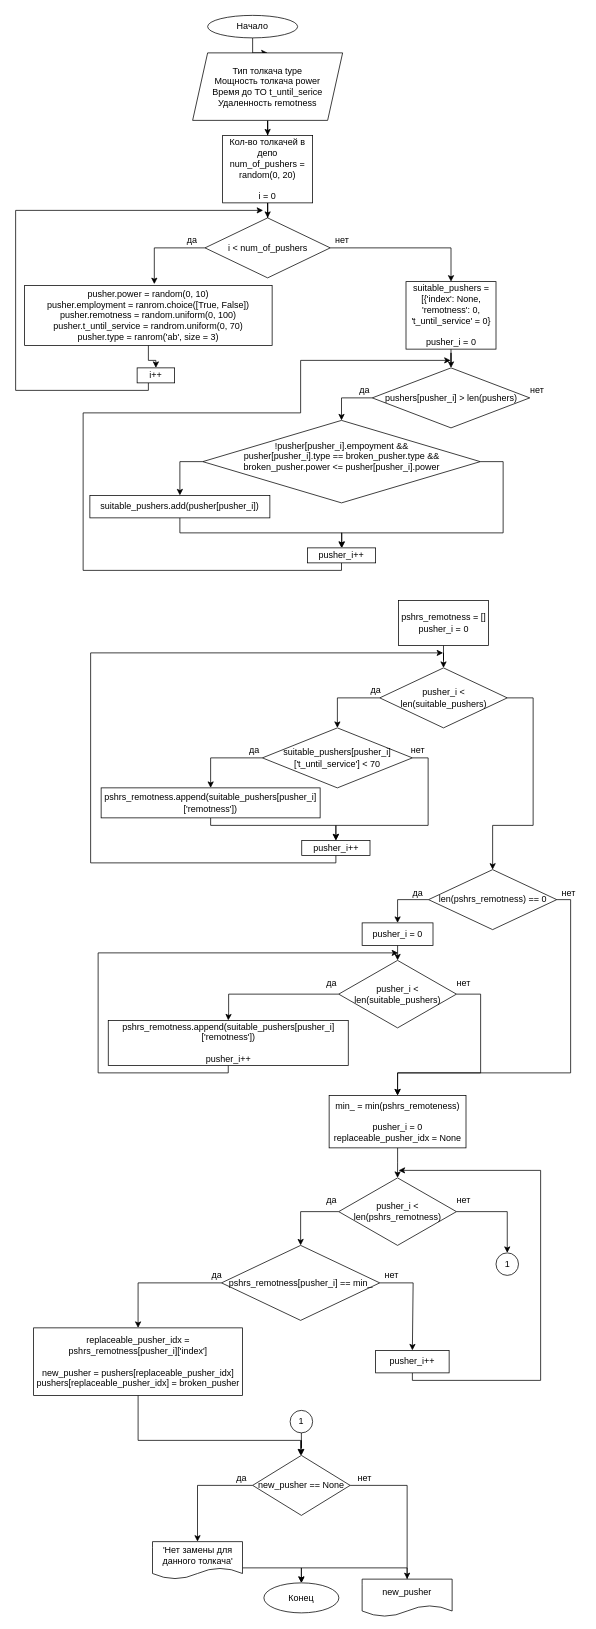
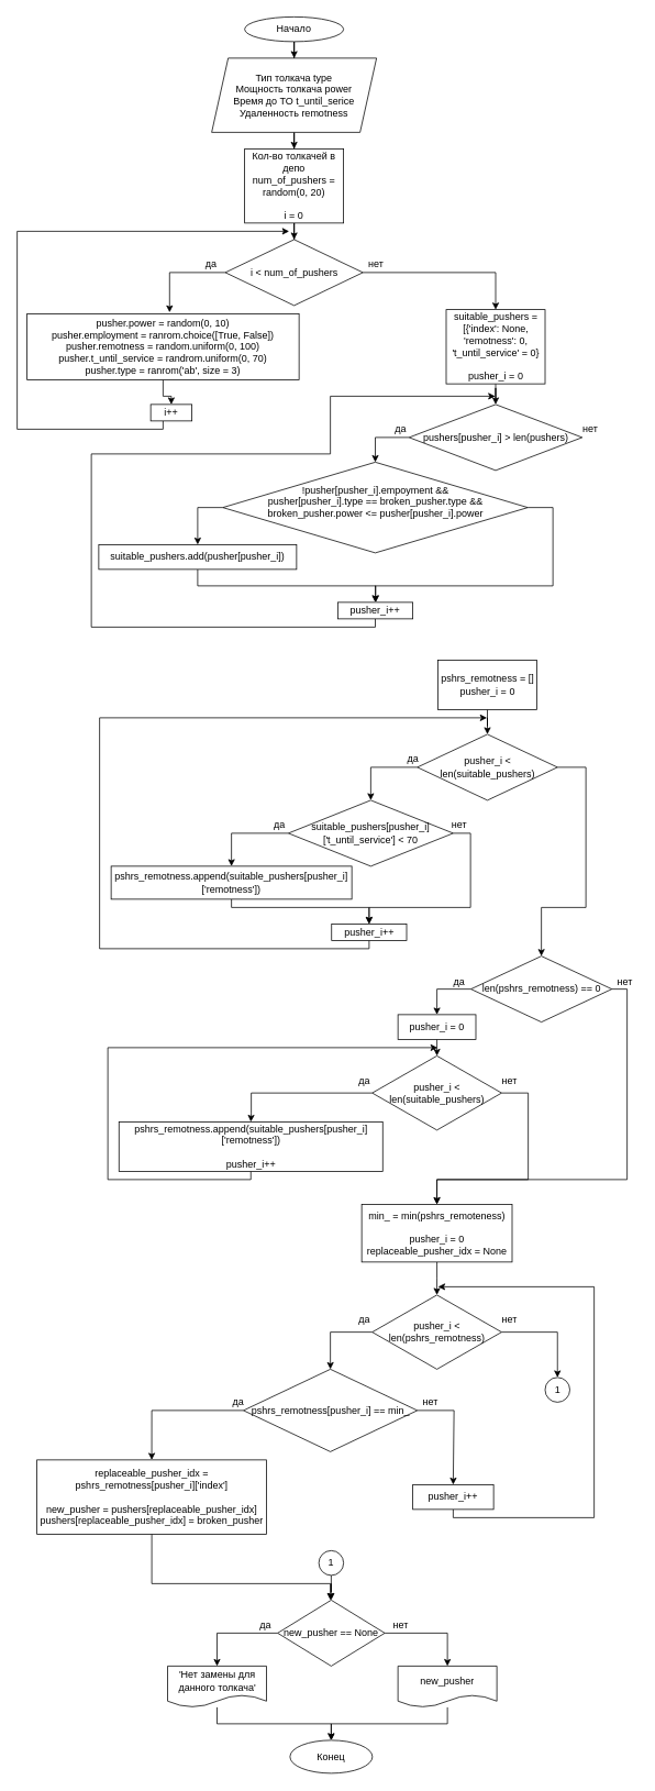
  <mxCell id="0" />
  <mxCell id="1" parent="0" />
  <mxCell id="2" style="edgeStyle=orthogonalEdgeStyle;rounded=0;orthogonalLoop=1;jettySize=auto;html=1;entryX=0.5;entryY=0;entryDx=0;entryDy=0;" edge="1" parent="1" source="3" target="5"><mxGeometry relative="1" as="geometry" /></mxCell>
- <mxCell id="3" value="Начало" style="ellipse;whiteSpace=wrap;html=1;" vertex="1" parent="1"><mxGeometry x="276" y="20" width="120" height="30" as="geometry" /></mxCell>
+ <mxCell id="3" value="Начало" style="ellipse;whiteSpace=wrap;html=1;" vertex="1" parent="1"><mxGeometry x="296" y="20" width="120" height="30" as="geometry" /></mxCell>
  <mxCell id="4" style="edgeStyle=orthogonalEdgeStyle;rounded=0;orthogonalLoop=1;jettySize=auto;html=1;entryX=0.5;entryY=0;entryDx=0;entryDy=0;" edge="1" parent="1" source="5" target="7"><mxGeometry relative="1" as="geometry" /></mxCell>
  <mxCell id="5" value="Тип толкача type&lt;br&gt;Мощность толкача power&lt;br&gt;Время до ТО t_until_serice&lt;br&gt;Удаленность remotness" style="shape=parallelogram;perimeter=parallelogramPerimeter;whiteSpace=wrap;html=1;fixedSize=1;" vertex="1" parent="1"><mxGeometry x="256" y="70" width="200" height="90" as="geometry" /></mxCell>
  <mxCell id="6" style="edgeStyle=orthogonalEdgeStyle;rounded=0;orthogonalLoop=1;jettySize=auto;html=1;" edge="1" parent="1" source="7" target="10"><mxGeometry relative="1" as="geometry" /></mxCell>
  <mxCell id="7" value="Кол-во толкачей в депо num_of_pushers = random(0, 20)&lt;br&gt;&lt;br&gt;i = 0" style="rounded=0;whiteSpace=wrap;html=1;" vertex="1" parent="1"><mxGeometry x="296" y="180" width="120" height="90" as="geometry" /></mxCell>
  <mxCell id="8" style="edgeStyle=orthogonalEdgeStyle;rounded=0;orthogonalLoop=1;jettySize=auto;html=1;entryX=0.524;entryY=-0.021;entryDx=0;entryDy=0;entryPerimeter=0;" edge="1" parent="1" source="10" target="12"><mxGeometry relative="1" as="geometry"><Array as="points"><mxPoint x="205" y="330" /></Array></mxGeometry></mxCell>
  <mxCell id="9" style="edgeStyle=orthogonalEdgeStyle;rounded=0;orthogonalLoop=1;jettySize=auto;html=1;entryX=0.5;entryY=0;entryDx=0;entryDy=0;" edge="1" parent="1" source="10" target="16"><mxGeometry relative="1" as="geometry" /></mxCell>
  <mxCell id="10" value="i &amp;lt; num_of_pushers" style="rhombus;whiteSpace=wrap;html=1;" vertex="1" parent="1"><mxGeometry x="272.5" y="290" width="167" height="80" as="geometry" /></mxCell>
  <mxCell id="11" style="edgeStyle=orthogonalEdgeStyle;rounded=0;orthogonalLoop=1;jettySize=auto;html=1;entryX=0.5;entryY=0;entryDx=0;entryDy=0;" edge="1" parent="1" source="12" target="14"><mxGeometry relative="1" as="geometry" /></mxCell>
  <mxCell id="12" value="pusher.power = random(0, 10)&lt;br&gt;pusher.employment = ranrom.choice([True, False])&lt;br&gt;pusher.remotness = random.uniform(0, 100)&lt;br&gt;pusher.t_until_service = randrom.uniform(0, 70)&lt;br&gt;pusher.type = ranrom('ab', size = 3)" style="rounded=0;whiteSpace=wrap;html=1;" vertex="1" parent="1"><mxGeometry x="32" y="380" width="330" height="80" as="geometry" /></mxCell>
  <mxCell id="13" style="edgeStyle=orthogonalEdgeStyle;rounded=0;orthogonalLoop=1;jettySize=auto;html=1;" edge="1" parent="1" source="14"><mxGeometry relative="1" as="geometry"><mxPoint x="350" y="280" as="targetPoint" /><Array as="points"><mxPoint x="197" y="520" /><mxPoint x="20" y="520" /><mxPoint x="20" y="280" /></Array></mxGeometry></mxCell>
  <mxCell id="14" value="i++" style="rounded=0;whiteSpace=wrap;html=1;" vertex="1" parent="1"><mxGeometry x="182" y="490" width="50" height="20" as="geometry" /></mxCell>
  <mxCell id="15" style="edgeStyle=orthogonalEdgeStyle;rounded=0;orthogonalLoop=1;jettySize=auto;html=1;entryX=0.5;entryY=0;entryDx=0;entryDy=0;" edge="1" parent="1" source="16" target="21"><mxGeometry relative="1" as="geometry" /></mxCell>
  <mxCell id="16" value="suitable_pushers = [{'index': None, 'remotness': 0, 't_until_service' = 0}&lt;br&gt;&lt;br&gt;pusher_i = 0" style="rounded=0;whiteSpace=wrap;html=1;" vertex="1" parent="1"><mxGeometry x="540.5" y="375" width="120" height="90" as="geometry" /></mxCell>
  <mxCell id="17" style="edgeStyle=orthogonalEdgeStyle;rounded=0;orthogonalLoop=1;jettySize=auto;html=1;entryX=0.5;entryY=0;entryDx=0;entryDy=0;" edge="1" parent="1" source="19" target="23"><mxGeometry relative="1" as="geometry"><Array as="points"><mxPoint x="239" y="615" /></Array></mxGeometry></mxCell>
  <mxCell id="18" style="edgeStyle=orthogonalEdgeStyle;rounded=0;orthogonalLoop=1;jettySize=auto;html=1;entryX=0.5;entryY=0;entryDx=0;entryDy=0;" edge="1" parent="1" source="19" target="67"><mxGeometry relative="1" as="geometry"><Array as="points"><mxPoint x="670" y="615" /><mxPoint x="670" y="710" /><mxPoint x="455" y="710" /></Array></mxGeometry></mxCell>
  <mxCell id="19" value="!pusher[pusher_i].empoyment &amp;amp;&amp;amp; &lt;br&gt;pusher[pusher_i].type == broken_pusher.type &amp;amp;&amp;amp; &lt;br&gt;broken_pusher.power &amp;lt;= pusher[pusher_i].power&lt;br&gt;&amp;nbsp;" style="rhombus;whiteSpace=wrap;html=1;" vertex="1" parent="1"><mxGeometry x="269.5" y="560" width="370" height="110" as="geometry" /></mxCell>
  <mxCell id="20" style="edgeStyle=orthogonalEdgeStyle;rounded=0;orthogonalLoop=1;jettySize=auto;html=1;entryX=0.5;entryY=0;entryDx=0;entryDy=0;" edge="1" parent="1" source="21" target="19"><mxGeometry relative="1" as="geometry"><Array as="points"><mxPoint x="455" y="530" /></Array></mxGeometry></mxCell>
  <mxCell id="21" value="pushers[pusher_i] &amp;gt; len(pushers)" style="rhombus;whiteSpace=wrap;html=1;" vertex="1" parent="1"><mxGeometry x="495.5" y="490" width="210" height="80" as="geometry" /></mxCell>
  <mxCell id="22" style="edgeStyle=orthogonalEdgeStyle;rounded=0;orthogonalLoop=1;jettySize=auto;html=1;" edge="1" parent="1" source="23" target="67"><mxGeometry relative="1" as="geometry"><Array as="points"><mxPoint x="239" y="710" /><mxPoint x="455" y="710" /></Array></mxGeometry></mxCell>
  <mxCell id="23" value="suitable_pushers.add(pusher[pusher_i])" style="rounded=0;whiteSpace=wrap;html=1;" vertex="1" parent="1"><mxGeometry x="119" y="660" width="240" height="30" as="geometry" /></mxCell>
  <mxCell id="24" style="edgeStyle=orthogonalEdgeStyle;rounded=0;orthogonalLoop=1;jettySize=auto;html=1;entryX=0.5;entryY=0;entryDx=0;entryDy=0;" edge="1" parent="1" source="26" target="31"><mxGeometry relative="1" as="geometry"><Array as="points"><mxPoint x="591" y="930" /><mxPoint x="441" y="930" /></Array></mxGeometry></mxCell>
  <mxCell id="25" style="edgeStyle=orthogonalEdgeStyle;rounded=0;orthogonalLoop=1;jettySize=auto;html=1;entryX=0.5;entryY=0;entryDx=0;entryDy=0;" edge="1" parent="1" source="26" target="36"><mxGeometry relative="1" as="geometry"><Array as="points"><mxPoint x="710" y="930" /><mxPoint x="710" y="1100" /><mxPoint x="656" y="1100" /></Array></mxGeometry></mxCell>
  <mxCell id="26" value="pusher_i &amp;lt; len(suitable_pushers)" style="rhombus;whiteSpace=wrap;html=1;" vertex="1" parent="1"><mxGeometry x="505.5" y="890" width="170" height="80" as="geometry" /></mxCell>
  <mxCell id="27" style="edgeStyle=orthogonalEdgeStyle;rounded=0;orthogonalLoop=1;jettySize=auto;html=1;entryX=0.5;entryY=0;entryDx=0;entryDy=0;" edge="1" parent="1" source="28" target="26"><mxGeometry relative="1" as="geometry" /></mxCell>
  <mxCell id="28" value="pshrs_remotness = []&lt;br&gt;pusher_i = 0" style="rounded=0;whiteSpace=wrap;html=1;" vertex="1" parent="1"><mxGeometry x="530.5" y="800" width="120" height="60" as="geometry" /></mxCell>
  <mxCell id="29" style="edgeStyle=orthogonalEdgeStyle;rounded=0;orthogonalLoop=1;jettySize=auto;html=1;entryX=0.5;entryY=0;entryDx=0;entryDy=0;" edge="1" parent="1" source="31" target="33"><mxGeometry relative="1" as="geometry"><Array as="points"><mxPoint x="449" y="1010" /><mxPoint x="302" y="1010" /></Array></mxGeometry></mxCell>
  <mxCell id="30" style="edgeStyle=orthogonalEdgeStyle;rounded=0;orthogonalLoop=1;jettySize=auto;html=1;entryX=0.5;entryY=0;entryDx=0;entryDy=0;" edge="1" parent="1" source="31" target="73"><mxGeometry relative="1" as="geometry"><Array as="points"><mxPoint x="570" y="1010" /><mxPoint x="570" y="1100" /><mxPoint x="447" y="1100" /></Array></mxGeometry></mxCell>
  <mxCell id="31" value="&lt;span&gt;suitable_pushers[pusher_i]['t_until_service'] &amp;lt; 70&lt;/span&gt;" style="rhombus;whiteSpace=wrap;html=1;" vertex="1" parent="1"><mxGeometry x="349" y="970" width="200" height="80" as="geometry" /></mxCell>
  <mxCell id="32" style="edgeStyle=orthogonalEdgeStyle;rounded=0;orthogonalLoop=1;jettySize=auto;html=1;entryX=0.5;entryY=0;entryDx=0;entryDy=0;" edge="1" parent="1" source="33" target="73"><mxGeometry relative="1" as="geometry"><Array as="points"><mxPoint x="280" y="1100" /><mxPoint x="447" y="1100" /></Array></mxGeometry></mxCell>
  <mxCell id="33" value="pshrs_remotness.append(suitable_pushers[pusher_i]['remotness'])" style="rounded=0;whiteSpace=wrap;html=1;" vertex="1" parent="1"><mxGeometry x="134" y="1050" width="292" height="40" as="geometry" /></mxCell>
  <mxCell id="34" style="edgeStyle=orthogonalEdgeStyle;rounded=0;orthogonalLoop=1;jettySize=auto;html=1;entryX=0.5;entryY=0;entryDx=0;entryDy=0;" edge="1" parent="1" source="36" target="38"><mxGeometry relative="1" as="geometry"><Array as="points"><mxPoint x="529" y="1199" /></Array></mxGeometry></mxCell>
  <mxCell id="35" style="edgeStyle=orthogonalEdgeStyle;rounded=0;orthogonalLoop=1;jettySize=auto;html=1;entryX=0.5;entryY=0;entryDx=0;entryDy=0;" edge="1" parent="1" source="36" target="45"><mxGeometry relative="1" as="geometry"><Array as="points"><mxPoint x="760" y="1199" /><mxPoint x="760" y="1430" /><mxPoint x="529" y="1430" /></Array></mxGeometry></mxCell>
  <mxCell id="36" value="len(pshrs_remotness) == 0" style="rhombus;whiteSpace=wrap;html=1;" vertex="1" parent="1"><mxGeometry x="570.5" y="1159" width="171" height="80" as="geometry" /></mxCell>
  <mxCell id="37" style="edgeStyle=orthogonalEdgeStyle;rounded=0;orthogonalLoop=1;jettySize=auto;html=1;entryX=0.5;entryY=0;entryDx=0;entryDy=0;" edge="1" parent="1" source="38" target="41"><mxGeometry relative="1" as="geometry" /></mxCell>
  <mxCell id="38" value="pusher_i = 0" style="rounded=0;whiteSpace=wrap;html=1;" vertex="1" parent="1"><mxGeometry x="482" y="1230" width="94.5" height="30" as="geometry" /></mxCell>
  <mxCell id="39" style="edgeStyle=orthogonalEdgeStyle;rounded=0;orthogonalLoop=1;jettySize=auto;html=1;entryX=0.5;entryY=0;entryDx=0;entryDy=0;" edge="1" parent="1" source="41" target="43"><mxGeometry relative="1" as="geometry"><Array as="points"><mxPoint x="304" y="1325" /><mxPoint x="304" y="1350" /></Array></mxGeometry></mxCell>
  <mxCell id="40" style="edgeStyle=orthogonalEdgeStyle;rounded=0;orthogonalLoop=1;jettySize=auto;html=1;entryX=0.5;entryY=0;entryDx=0;entryDy=0;" edge="1" parent="1" source="41" target="45"><mxGeometry relative="1" as="geometry"><Array as="points"><mxPoint x="640" y="1325" /><mxPoint x="640" y="1430" /><mxPoint x="529" y="1430" /></Array></mxGeometry></mxCell>
  <mxCell id="41" value="pusher_i &amp;lt; len(suitable_pushers)" style="rhombus;whiteSpace=wrap;html=1;" vertex="1" parent="1"><mxGeometry x="450.75" y="1280" width="157" height="90" as="geometry" /></mxCell>
  <mxCell id="42" style="edgeStyle=orthogonalEdgeStyle;rounded=0;orthogonalLoop=1;jettySize=auto;html=1;" edge="1" parent="1" source="43"><mxGeometry relative="1" as="geometry"><mxPoint x="530" y="1270" as="targetPoint" /><Array as="points"><mxPoint x="304" y="1430" /><mxPoint x="130" y="1430" /><mxPoint x="130" y="1270" /></Array></mxGeometry></mxCell>
  <mxCell id="43" value="pshrs_remotness.append(suitable_pushers[pusher_i]['remotness'])&lt;br&gt;&lt;br&gt;pusher_i++" style="rounded=0;whiteSpace=wrap;html=1;" vertex="1" parent="1"><mxGeometry x="143.5" y="1360" width="320" height="60" as="geometry" /></mxCell>
  <mxCell id="44" style="edgeStyle=orthogonalEdgeStyle;rounded=0;orthogonalLoop=1;jettySize=auto;html=1;entryX=0.5;entryY=0;entryDx=0;entryDy=0;" edge="1" parent="1" source="45" target="48"><mxGeometry relative="1" as="geometry" /></mxCell>
  <mxCell id="45" value="min_ = min(pshrs_remoteness)&lt;br&gt;&lt;br&gt;pusher_i = 0&lt;br&gt;replaceable_pusher_idx = None" style="rounded=0;whiteSpace=wrap;html=1;" vertex="1" parent="1"><mxGeometry x="438" y="1460" width="182.5" height="70" as="geometry" /></mxCell>
  <mxCell id="46" style="edgeStyle=orthogonalEdgeStyle;rounded=0;orthogonalLoop=1;jettySize=auto;html=1;" edge="1" parent="1" source="48" target="53"><mxGeometry relative="1" as="geometry"><Array as="points"><mxPoint x="400" y="1615" /></Array></mxGeometry></mxCell>
  <mxCell id="47" style="edgeStyle=orthogonalEdgeStyle;rounded=0;orthogonalLoop=1;jettySize=auto;html=1;entryX=0.5;entryY=0;entryDx=0;entryDy=0;" edge="1" parent="1" source="48" target="75"><mxGeometry relative="1" as="geometry" /></mxCell>
  <mxCell id="48" value="pusher_i &amp;lt; len(pshrs_remotness)" style="rhombus;whiteSpace=wrap;html=1;" vertex="1" parent="1"><mxGeometry x="450.75" y="1570" width="157" height="90" as="geometry" /></mxCell>
  <mxCell id="49" style="edgeStyle=orthogonalEdgeStyle;rounded=0;orthogonalLoop=1;jettySize=auto;html=1;" edge="1" parent="1" source="50"><mxGeometry relative="1" as="geometry"><mxPoint x="400" y="1940" as="targetPoint" /><Array as="points"><mxPoint x="183" y="1920" /><mxPoint x="400" y="1920" /></Array></mxGeometry></mxCell>
  <mxCell id="50" value="replaceable_pusher_idx = pshrs_remotness[pusher_i]['index']&lt;br&gt;&lt;br&gt;new_pusher = pushers[replaceable_pusher_idx]&lt;br&gt;pushers[replaceable_pusher_idx] = broken_pusher" style="rounded=0;whiteSpace=wrap;html=1;" vertex="1" parent="1"><mxGeometry x="44" y="1770" width="278.5" height="90" as="geometry" /></mxCell>
  <mxCell id="51" style="edgeStyle=orthogonalEdgeStyle;rounded=0;orthogonalLoop=1;jettySize=auto;html=1;entryX=0.5;entryY=0;entryDx=0;entryDy=0;" edge="1" parent="1" source="53" target="50"><mxGeometry relative="1" as="geometry"><Array as="points"><mxPoint x="183" y="1710" /></Array></mxGeometry></mxCell>
  <mxCell id="52" style="edgeStyle=orthogonalEdgeStyle;rounded=0;orthogonalLoop=1;jettySize=auto;html=1;entryX=0.5;entryY=0;entryDx=0;entryDy=0;" edge="1" parent="1" source="53" target="55"><mxGeometry relative="1" as="geometry"><Array as="points"><mxPoint x="550" y="1710" /><mxPoint x="550" y="1800" /></Array></mxGeometry></mxCell>
  <mxCell id="53" value="&lt;span&gt;pshrs_remotness[pusher_i] == min_&lt;/span&gt;" style="rhombus;whiteSpace=wrap;html=1;" vertex="1" parent="1"><mxGeometry x="294.5" y="1660" width="211" height="100" as="geometry" /></mxCell>
  <mxCell id="54" style="edgeStyle=orthogonalEdgeStyle;rounded=0;orthogonalLoop=1;jettySize=auto;html=1;" edge="1" parent="1" source="55"><mxGeometry relative="1" as="geometry"><mxPoint x="530.667" y="1560" as="targetPoint" /><Array as="points"><mxPoint x="549" y="1840" /><mxPoint x="720" y="1840" /><mxPoint x="720" y="1560" /></Array></mxGeometry></mxCell>
  <mxCell id="55" value="pusher_i++" style="rounded=0;whiteSpace=wrap;html=1;" vertex="1" parent="1"><mxGeometry x="500" y="1800" width="98" height="30" as="geometry" /></mxCell>
  <mxCell id="56" style="edgeStyle=orthogonalEdgeStyle;rounded=0;orthogonalLoop=1;jettySize=auto;html=1;entryX=0.5;entryY=0;entryDx=0;entryDy=0;" edge="1" parent="1" source="58" target="60"><mxGeometry relative="1" as="geometry" /></mxCell>
  <mxCell id="57" style="edgeStyle=orthogonalEdgeStyle;rounded=0;orthogonalLoop=1;jettySize=auto;html=1;entryX=0.5;entryY=0;entryDx=0;entryDy=0;" edge="1" parent="1" source="58" target="62"><mxGeometry relative="1" as="geometry" /></mxCell>
  <mxCell id="58" value="new_pusher == None" style="rhombus;whiteSpace=wrap;html=1;" vertex="1" parent="1"><mxGeometry x="336" y="1940" width="130" height="80" as="geometry" /></mxCell>
  <mxCell id="59" style="edgeStyle=orthogonalEdgeStyle;rounded=0;orthogonalLoop=1;jettySize=auto;html=1;entryX=0.5;entryY=0;entryDx=0;entryDy=0;" edge="1" parent="1" source="60" target="63"><mxGeometry relative="1" as="geometry"><Array as="points"><mxPoint x="263" y="2090" /><mxPoint x="401" y="2090" /></Array></mxGeometry></mxCell>
- <mxCell id="60" value="'Нет замены для данного толкача'" style="shape=document;whiteSpace=wrap;html=1;boundedLbl=1;" vertex="1" parent="1"><mxGeometry x="202.5" y="2055" width="120" height="50" as="geometry" /></mxCell>
+ <mxCell id="60" value="'Нет замены для данного толкача'" style="shape=document;whiteSpace=wrap;html=1;boundedLbl=1;" vertex="1" parent="1"><mxGeometry x="202.5" y="2020" width="120" height="50" as="geometry" /></mxCell>
  <mxCell id="61" style="edgeStyle=orthogonalEdgeStyle;rounded=0;orthogonalLoop=1;jettySize=auto;html=1;entryX=0.5;entryY=0;entryDx=0;entryDy=0;" edge="1" parent="1" source="62" target="63"><mxGeometry relative="1" as="geometry"><Array as="points"><mxPoint x="542" y="2090" /><mxPoint x="401" y="2090" /></Array></mxGeometry></mxCell>
- <mxCell id="62" value="new_pusher" style="shape=document;whiteSpace=wrap;html=1;boundedLbl=1;" vertex="1" parent="1"><mxGeometry x="482" y="2105" width="120" height="50" as="geometry" /></mxCell>
+ <mxCell id="62" value="new_pusher" style="shape=document;whiteSpace=wrap;html=1;boundedLbl=1;" vertex="1" parent="1"><mxGeometry x="482" y="2020" width="120" height="50" as="geometry" /></mxCell>
  <mxCell id="63" value="Конец" style="ellipse;whiteSpace=wrap;html=1;" vertex="1" parent="1"><mxGeometry x="351" y="2110" width="100" height="40" as="geometry" /></mxCell>
  <mxCell id="64" value="да" style="text;html=1;align=center;verticalAlign=middle;resizable=0;points=[];autosize=1;" vertex="1" parent="1"><mxGeometry x="240" y="310" width="30" height="20" as="geometry" /></mxCell>
  <mxCell id="65" value="нет" style="text;html=1;align=center;verticalAlign=middle;resizable=0;points=[];autosize=1;" vertex="1" parent="1"><mxGeometry x="439.5" y="310" width="30" height="20" as="geometry" /></mxCell>
  <mxCell id="66" style="edgeStyle=orthogonalEdgeStyle;rounded=0;orthogonalLoop=1;jettySize=auto;html=1;" edge="1" parent="1" source="67"><mxGeometry relative="1" as="geometry"><mxPoint x="600" y="480" as="targetPoint" /><Array as="points"><mxPoint x="455" y="760" /><mxPoint x="110" y="760" /><mxPoint x="110" y="550" /><mxPoint x="400" y="550" /><mxPoint x="400" y="480" /></Array></mxGeometry></mxCell>
  <mxCell id="67" value="pusher_i++" style="rounded=0;whiteSpace=wrap;html=1;" vertex="1" parent="1"><mxGeometry x="409" y="730" width="91" height="20" as="geometry" /></mxCell>
  <mxCell id="68" value="да" style="text;html=1;align=center;verticalAlign=middle;resizable=0;points=[];autosize=1;" vertex="1" parent="1"><mxGeometry x="470" y="510" width="30" height="20" as="geometry" /></mxCell>
  <mxCell id="69" value="нет" style="text;html=1;align=center;verticalAlign=middle;resizable=0;points=[];autosize=1;" vertex="1" parent="1"><mxGeometry x="700" y="510" width="30" height="20" as="geometry" /></mxCell>
  <mxCell id="70" value="нет" style="text;html=1;align=center;verticalAlign=middle;resizable=0;points=[];autosize=1;" vertex="1" parent="1"><mxGeometry x="540.5" y="990" width="30" height="20" as="geometry" /></mxCell>
  <mxCell id="71" value="да" style="text;html=1;align=center;verticalAlign=middle;resizable=0;points=[];autosize=1;" vertex="1" parent="1"><mxGeometry x="322.5" y="990" width="30" height="20" as="geometry" /></mxCell>
  <mxCell id="72" style="edgeStyle=orthogonalEdgeStyle;rounded=0;orthogonalLoop=1;jettySize=auto;html=1;" edge="1" parent="1" source="73"><mxGeometry relative="1" as="geometry"><mxPoint x="590" y="870" as="targetPoint" /><Array as="points"><mxPoint x="447" y="1150" /><mxPoint x="120" y="1150" /><mxPoint x="120" y="870" /></Array></mxGeometry></mxCell>
  <mxCell id="73" value="pusher_i++" style="rounded=0;whiteSpace=wrap;html=1;" vertex="1" parent="1"><mxGeometry x="401.5" y="1120" width="91" height="20" as="geometry" /></mxCell>
  <mxCell id="74" value="да" style="text;html=1;align=center;verticalAlign=middle;resizable=0;points=[];autosize=1;" vertex="1" parent="1"><mxGeometry x="485" y="910" width="30" height="20" as="geometry" /></mxCell>
  <mxCell id="75" value="1" style="ellipse;whiteSpace=wrap;html=1;aspect=fixed;" vertex="1" parent="1"><mxGeometry x="660.5" y="1670" width="30" height="30" as="geometry" /></mxCell>
  <mxCell id="76" style="edgeStyle=orthogonalEdgeStyle;rounded=0;orthogonalLoop=1;jettySize=auto;html=1;" edge="1" parent="1" source="77" target="58"><mxGeometry relative="1" as="geometry" /></mxCell>
  <mxCell id="77" value="1" style="ellipse;whiteSpace=wrap;html=1;aspect=fixed;" vertex="1" parent="1"><mxGeometry x="386" y="1880" width="30" height="30" as="geometry" /></mxCell>
  <mxCell id="78" value="да" style="text;html=1;align=center;verticalAlign=middle;resizable=0;points=[];autosize=1;" vertex="1" parent="1"><mxGeometry x="540.5" y="1180" width="30" height="20" as="geometry" /></mxCell>
  <mxCell id="79" value="нет" style="text;html=1;align=center;verticalAlign=middle;resizable=0;points=[];autosize=1;" vertex="1" parent="1"><mxGeometry x="741.5" y="1180" width="30" height="20" as="geometry" /></mxCell>
  <mxCell id="80" value="нет" style="text;html=1;align=center;verticalAlign=middle;resizable=0;points=[];autosize=1;" vertex="1" parent="1"><mxGeometry x="602" y="1300" width="30" height="20" as="geometry" /></mxCell>
  <mxCell id="81" value="да" style="text;html=1;align=center;verticalAlign=middle;resizable=0;points=[];autosize=1;" vertex="1" parent="1"><mxGeometry x="426" y="1300" width="30" height="20" as="geometry" /></mxCell>
  <mxCell id="82" value="да" style="text;html=1;align=center;verticalAlign=middle;resizable=0;points=[];autosize=1;" vertex="1" parent="1"><mxGeometry x="426" y="1590" width="30" height="20" as="geometry" /></mxCell>
  <mxCell id="83" value="нет" style="text;html=1;align=center;verticalAlign=middle;resizable=0;points=[];autosize=1;" vertex="1" parent="1"><mxGeometry x="602" y="1590" width="30" height="20" as="geometry" /></mxCell>
  <mxCell id="84" value="нет" style="text;html=1;align=center;verticalAlign=middle;resizable=0;points=[];autosize=1;" vertex="1" parent="1"><mxGeometry x="505.5" y="1690" width="30" height="20" as="geometry" /></mxCell>
  <mxCell id="85" value="да" style="text;html=1;align=center;verticalAlign=middle;resizable=0;points=[];autosize=1;" vertex="1" parent="1"><mxGeometry x="272.5" y="1690" width="30" height="20" as="geometry" /></mxCell>
  <mxCell id="86" value="да" style="text;html=1;align=center;verticalAlign=middle;resizable=0;points=[];autosize=1;" vertex="1" parent="1"><mxGeometry x="306" y="1960" width="30" height="20" as="geometry" /></mxCell>
  <mxCell id="87" value="нет" style="text;html=1;align=center;verticalAlign=middle;resizable=0;points=[];autosize=1;" vertex="1" parent="1"><mxGeometry x="469.5" y="1960" width="30" height="20" as="geometry" /></mxCell>
